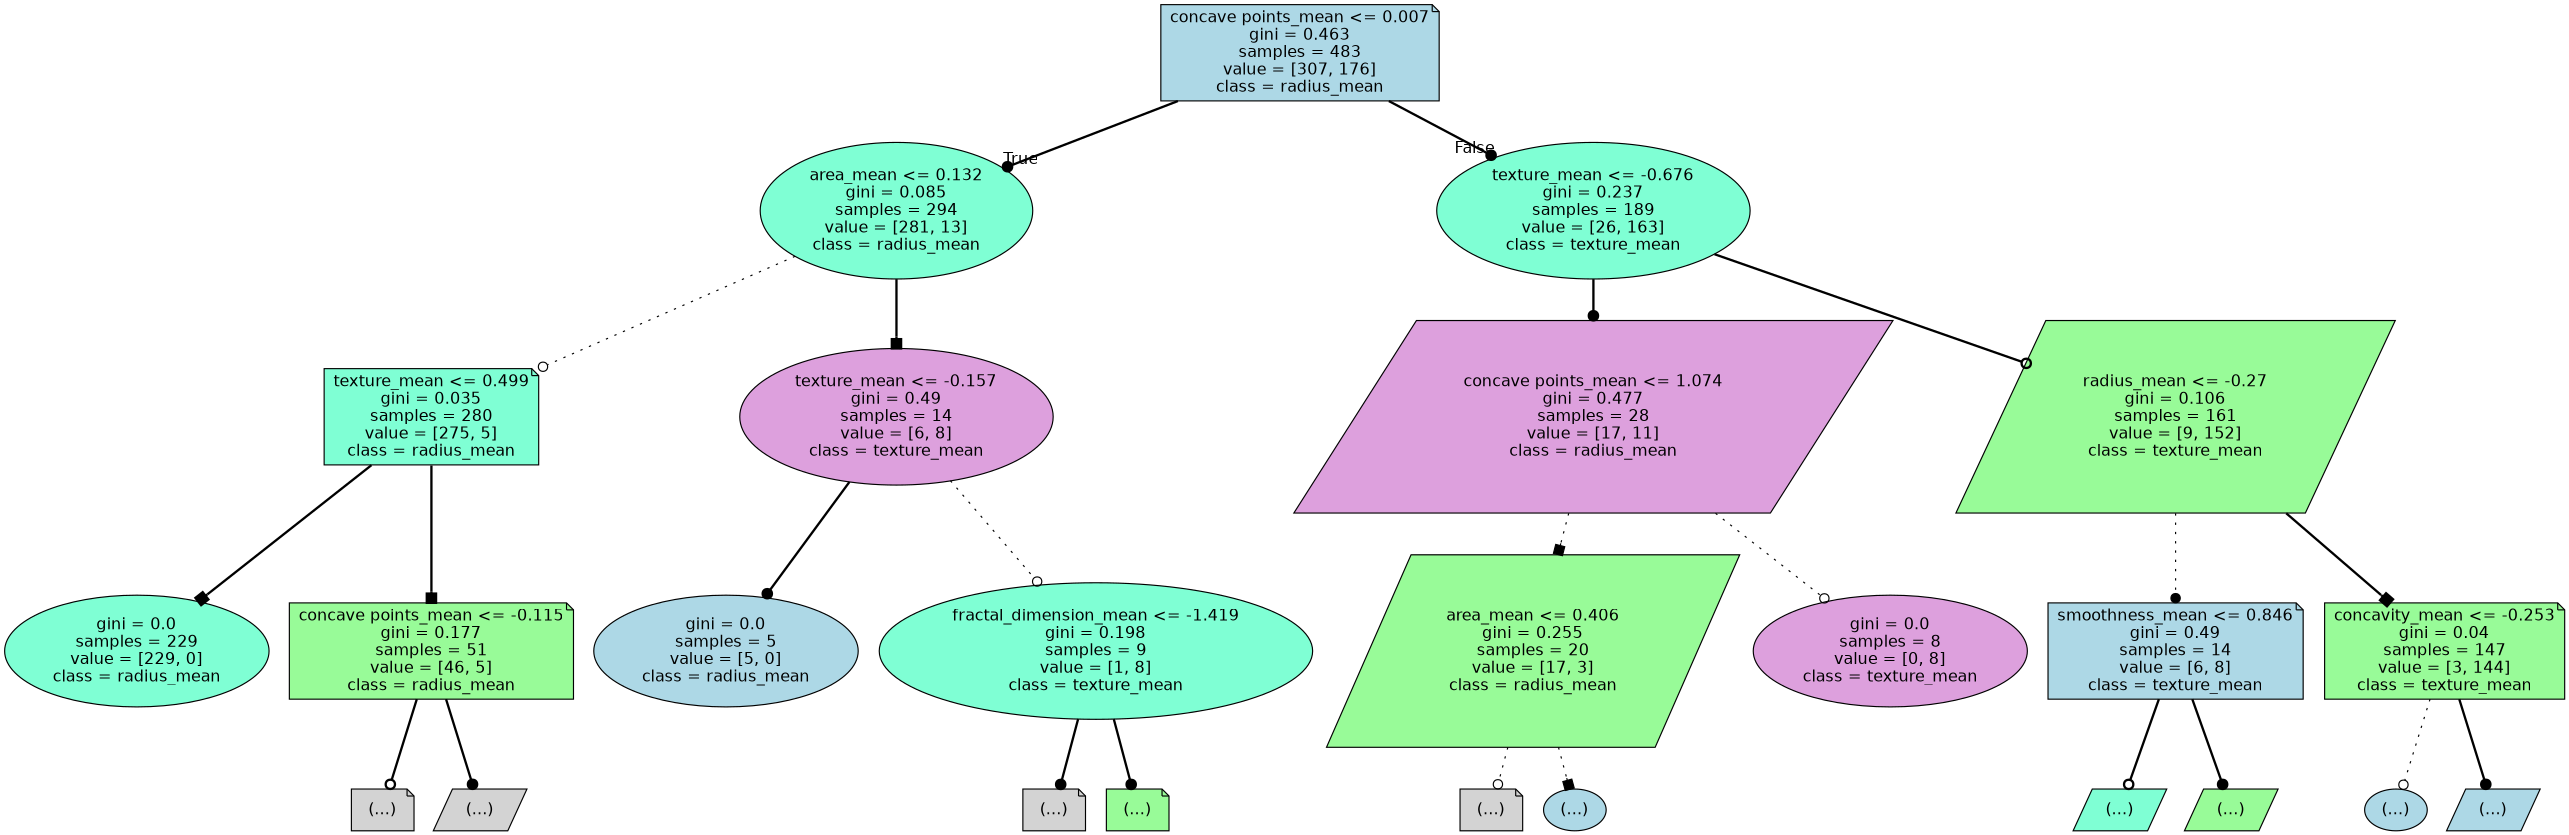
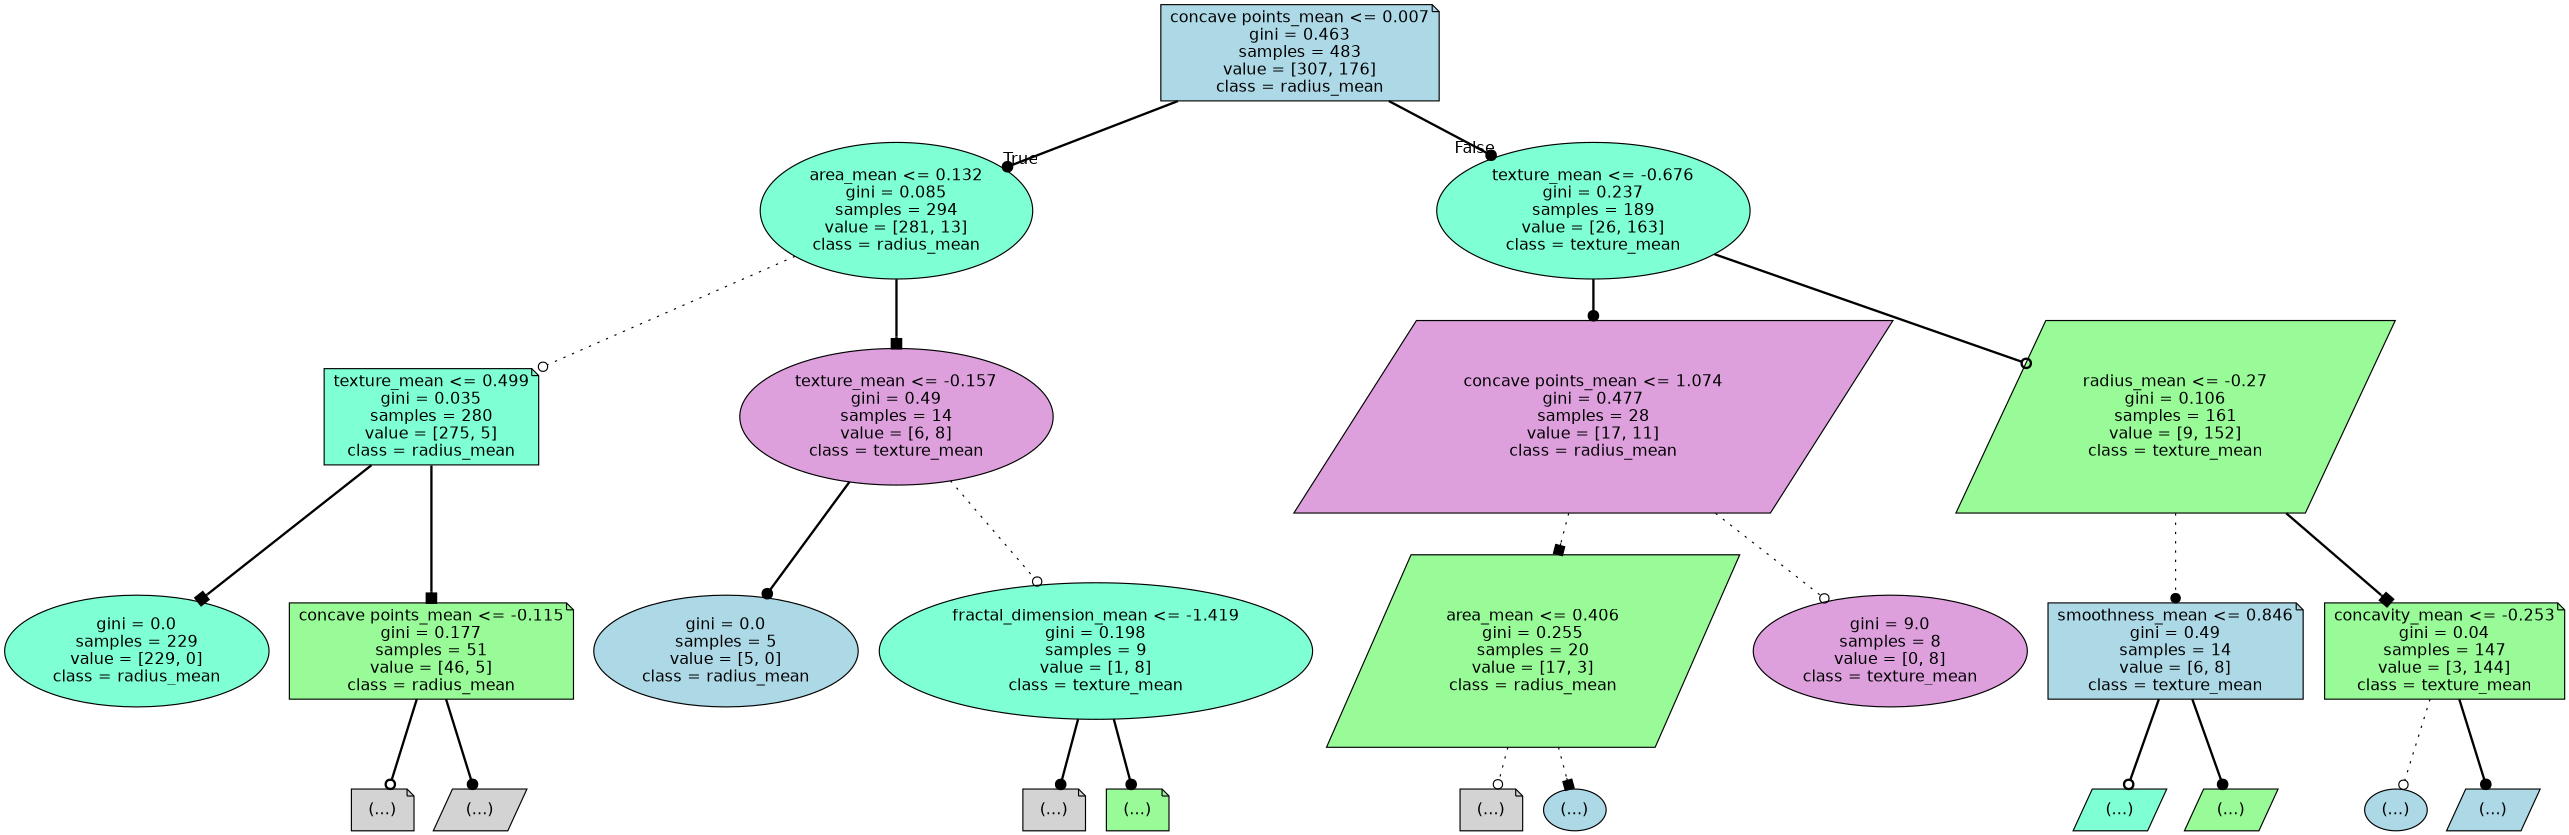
  digraph {
    node [color=black fillcolor=lightblue fontname=helvetica shape=note style=filled]
    edge [fontname=helvetica style=bold arrowhead=dot]
    n1 [label="concave points_mean <= 0.007\ngini = 0.463\nsamples = 483\nvalue = [307, 176]\nclass = radius_mean"]
    n2 [fillcolor=aquamarine label="area_mean <= 0.132\ngini = 0.085\nsamples = 294\nvalue = [281, 13]\nclass = radius_mean" shape=ellipse]
    n3 [fillcolor=aquamarine label="texture_mean <= -0.676\ngini = 0.237\nsamples = 189\nvalue = [26, 163]\nclass = texture_mean" shape=ellipse]
    n4 [fillcolor=aquamarine label="texture_mean <= 0.499\ngini = 0.035\nsamples = 280\nvalue = [275, 5]\nclass = radius_mean"]
    n5 [fillcolor=plum label="texture_mean <= -0.157\ngini = 0.49\nsamples = 14\nvalue = [6, 8]\nclass = texture_mean" shape=ellipse]
    n6 [fillcolor=aquamarine label="gini = 0.0\nsamples = 229\nvalue = [229, 0]\nclass = radius_mean" shape=ellipse]
    n7 [fillcolor=palegreen label="concave points_mean <= -0.115\ngini = 0.177\nsamples = 51\nvalue = [46, 5]\nclass = radius_mean"]
    n8 [fillcolor=lightgrey label="(...)"]
    n9 [fillcolor=lightgrey label="(...)" shape=parallelogram]
    n10 [label="gini = 0.0\nsamples = 5\nvalue = [5, 0]\nclass = radius_mean" shape=ellipse]
    n11 [fillcolor=aquamarine label="fractal_dimension_mean <= -1.419\ngini = 0.198\nsamples = 9\nvalue = [1, 8]\nclass = texture_mean" shape=ellipse]
    n12 [fillcolor=lightgrey label="(...)"]
    n13 [fillcolor=palegreen label="(...)"]
    n14 [fillcolor=plum label="concave points_mean <= 1.074\ngini = 0.477\nsamples = 28\nvalue = [17, 11]\nclass = radius_mean" shape=parallelogram]
    n15 [fillcolor=palegreen label="radius_mean <= -0.27\ngini = 0.106\nsamples = 161\nvalue = [9, 152]\nclass = texture_mean" shape=parallelogram]
    n16 [fillcolor=palegreen label="area_mean <= 0.406\ngini = 0.255\nsamples = 20\nvalue = [17, 3]\nclass = radius_mean" shape=parallelogram]
-   n17 [fillcolor=plum label="gini = 0.0\nsamples = 8\nvalue = [0, 8]\nclass = texture_mean" shape=ellipse]
+   n17 [fillcolor=plum label="gini = 9.0\nsamples = 8\nvalue = [0, 8]\nclass = texture_mean" shape=ellipse]
    n18 [fillcolor=lightgrey label="(...)"]
    n19 [label="(...)" shape=ellipse]
    n20 [label="smoothness_mean <= 0.846\ngini = 0.49\nsamples = 14\nvalue = [6, 8]\nclass = texture_mean"]
    n21 [fillcolor=palegreen label="concavity_mean <= -0.253\ngini = 0.04\nsamples = 147\nvalue = [3, 144]\nclass = texture_mean"]
    n22 [fillcolor=aquamarine label="(...)" shape=parallelogram]
    n23 [fillcolor=palegreen label="(...)" shape=parallelogram]
    n24 [label="(...)" shape=ellipse]
    n25 [label="(...)" shape=parallelogram]
    n1 -> n2 [headlabel=True labelangle=45 labeldistance=2.5]
    n1 -> n3 [headlabel=False labelangle=-45 labeldistance=2.5]
    n2 -> n4 [style=dotted arrowhead=odot]
    n2 -> n5 [arrowhead=box]
    n3 -> n14
    n3 -> n15 [arrowhead=odot]
    n4 -> n6 [arrowhead=box]
    n4 -> n7 [arrowhead=box]
    n5 -> n10
    n5 -> n11 [style=dotted arrowhead=odot]
    n7 -> n8 [arrowhead=odot]
    n7 -> n9
    n11 -> n12
    n11 -> n13
    n14 -> n16 [style=dotted arrowhead=box]
    n14 -> n17 [style=dotted arrowhead=odot]
    n15 -> n20 [style=dotted]
    n15 -> n21 [arrowhead=box]
    n16 -> n18 [style=dotted arrowhead=odot]
    n16 -> n19 [style=dotted arrowhead=box]
    n20 -> n22 [arrowhead=odot]
    n20 -> n23
    n21 -> n24 [style=dotted arrowhead=odot]
    n21 -> n25
  }
